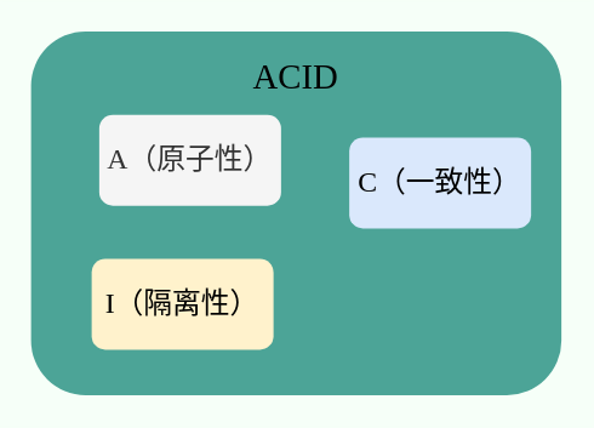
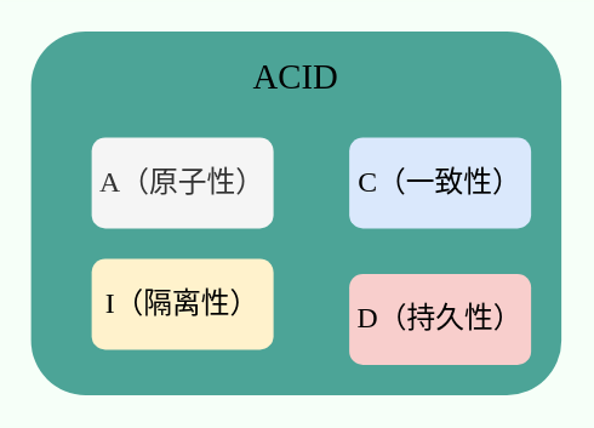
  <mxCell id="0" />
  <mxCell id="1" parent="0" />
  <mxCell id="2" value="" style="rounded=1;whiteSpace=wrap;html=1;fillColor=#4CA497;strokeColor=none;shadow=0;sketch=0;glass=0;fontColor=#333333;fontFamily=JetBrains Mono;fontSource=https%3A%2F%2Ffonts.googleapis.com%2Fcss%3Ffamily%3DJetBrains%2BMono;" parent="1" vertex="1"><mxGeometry x="20" y="20" width="350" height="240" as="geometry" /></mxCell>
- <mxCell id="3" value="&lt;font style=&quot;font-size: 19px&quot;&gt;A（原子性）&lt;/font&gt;" style="rounded=1;whiteSpace=wrap;html=1;fillColor=#f5f5f5;strokeColor=none;fontColor=#333333;shadow=0;sketch=0;glass=0;fontFamily=JetBrains Mono;fontSource=https%3A%2F%2Ffonts.googleapis.com%2Fcss%3Ffamily%3DJetBrains%2BMono;" parent="1" vertex="1"><mxGeometry x="65" y="75" width="120" height="60" as="geometry" /></mxCell>
+ <mxCell id="3" value="&lt;font style=&quot;font-size: 19px&quot;&gt;A（原子性）&lt;/font&gt;" style="rounded=1;whiteSpace=wrap;html=1;fillColor=#f5f5f5;strokeColor=none;fontColor=#333333;shadow=0;sketch=0;glass=0;fontFamily=JetBrains Mono;fontSource=https%3A%2F%2Ffonts.googleapis.com%2Fcss%3Ffamily%3DJetBrains%2BMono;" parent="1" vertex="1"><mxGeometry x="60" y="90" width="120" height="60" as="geometry" /></mxCell>
  <mxCell id="4" value="&lt;font style=&quot;font-size: 19px&quot;&gt;C（一致性）&lt;/font&gt;" style="rounded=1;whiteSpace=wrap;html=1;fillColor=#dae8fc;strokeColor=none;shadow=0;sketch=0;glass=0;fontFamily=JetBrains Mono;fontSource=https%3A%2F%2Ffonts.googleapis.com%2Fcss%3Ffamily%3DJetBrains%2BMono;" parent="1" vertex="1"><mxGeometry x="230" y="90" width="120" height="60" as="geometry" /></mxCell>
  <mxCell id="5" value="&lt;font style=&quot;font-size: 19px&quot;&gt;I（隔离性&lt;/font&gt;&lt;span style=&quot;font-size: 19px&quot;&gt;）&lt;/span&gt;" style="rounded=1;whiteSpace=wrap;html=1;fillColor=#fff2cc;strokeColor=none;shadow=0;sketch=0;glass=0;fontFamily=JetBrains Mono;fontSource=https%3A%2F%2Ffonts.googleapis.com%2Fcss%3Ffamily%3DJetBrains%2BMono;" parent="1" vertex="1"><mxGeometry x="60" y="170" width="120" height="60" as="geometry" /></mxCell>
+ <mxCell id="6" value="&lt;font style=&quot;font-size: 19px&quot;&gt;D（持久性）&lt;/font&gt;" style="rounded=1;whiteSpace=wrap;html=1;fillColor=#f8cecc;strokeColor=none;shadow=0;sketch=0;glass=0;fontFamily=JetBrains Mono;fontSource=https%3A%2F%2Ffonts.googleapis.com%2Fcss%3Ffamily%3DJetBrains%2BMono;" parent="1" vertex="1"><mxGeometry x="230" y="180" width="120" height="60" as="geometry" /></mxCell>
  <mxCell id="7" value="ACID" style="text;html=1;strokeColor=none;fillColor=none;align=center;verticalAlign=middle;whiteSpace=wrap;rounded=0;fontSize=23;shadow=0;sketch=0;glass=0;fontFamily=JetBrains Mono;fontSource=https%3A%2F%2Ffonts.googleapis.com%2Fcss%3Ffamily%3DJetBrains%2BMono;" parent="1" vertex="1"><mxGeometry x="150" y="40" width="90" height="20" as="geometry" /></mxCell>
